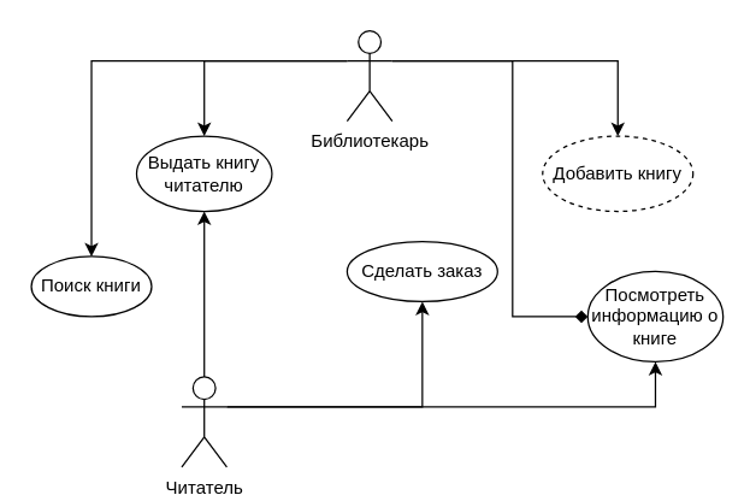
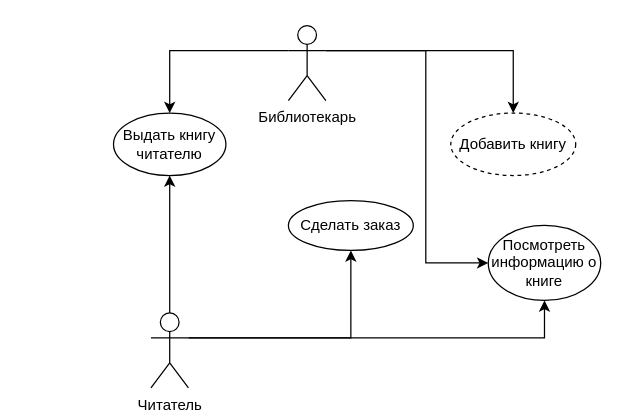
  <mxCell id="0" />
  <mxCell id="1" parent="0" />
  <mxCell id="2" style="edgeStyle=orthogonalEdgeStyle;rounded=0;orthogonalLoop=1;jettySize=auto;html=1;exitX=0.5;exitY=0;exitDx=0;exitDy=0;exitPerimeter=0;" edge="1" parent="1" source="5" target="15"><mxGeometry relative="1" as="geometry" /></mxCell>
  <mxCell id="3" style="edgeStyle=orthogonalEdgeStyle;rounded=0;orthogonalLoop=1;jettySize=auto;html=1;exitX=1;exitY=0.333;exitDx=0;exitDy=0;exitPerimeter=0;entryX=0.5;entryY=1;entryDx=0;entryDy=0;" edge="1" parent="1" source="5" target="12"><mxGeometry relative="1" as="geometry" /></mxCell>
  <mxCell id="4" style="edgeStyle=orthogonalEdgeStyle;rounded=0;orthogonalLoop=1;jettySize=auto;html=1;exitX=1;exitY=0.333;exitDx=0;exitDy=0;exitPerimeter=0;entryX=0.5;entryY=1;entryDx=0;entryDy=0;" edge="1" parent="1" source="5" target="14"><mxGeometry relative="1" as="geometry" /></mxCell>
  <mxCell id="5" value="Читатель&lt;br&gt;" style="shape=umlActor;verticalLabelPosition=bottom;verticalAlign=top;html=1;outlineConnect=0;" vertex="1" parent="1"><mxGeometry x="120" y="250" width="30" height="60" as="geometry" /></mxCell>
- <mxCell id="6" style="edgeStyle=orthogonalEdgeStyle;rounded=0;orthogonalLoop=1;jettySize=auto;html=1;exitX=0;exitY=0.333;exitDx=0;exitDy=0;exitPerimeter=0;entryX=0.5;entryY=0;entryDx=0;entryDy=0;" edge="1" parent="1" source="10" target="11"><mxGeometry relative="1" as="geometry"><Array as="points"><mxPoint x="60" y="40" /></Array></mxGeometry></mxCell>
  <mxCell id="7" style="edgeStyle=orthogonalEdgeStyle;rounded=0;orthogonalLoop=1;jettySize=auto;html=1;exitX=1;exitY=0.333;exitDx=0;exitDy=0;exitPerimeter=0;" edge="1" parent="1" source="10" target="13"><mxGeometry relative="1" as="geometry" /></mxCell>
- <mxCell id="8" style="edgeStyle=orthogonalEdgeStyle;rounded=0;orthogonalLoop=1;jettySize=auto;html=1;entryX=0;entryY=0.5;entryDx=0;entryDy=0;endArrow=diamond;" edge="1" parent="1" source="10" target="14"><mxGeometry relative="1" as="geometry"><mxPoint x="350" y="170" as="targetPoint" /><Array as="points"><mxPoint x="340" y="40" /><mxPoint x="340" y="210" /></Array></mxGeometry></mxCell>
+ <mxCell id="8" style="edgeStyle=orthogonalEdgeStyle;rounded=0;orthogonalLoop=1;jettySize=auto;html=1;entryX=0;entryY=0.5;entryDx=0;entryDy=0;" edge="1" parent="1" source="10" target="14"><mxGeometry relative="1" as="geometry"><mxPoint x="350" y="170" as="targetPoint" /><Array as="points"><mxPoint x="340" y="40" /><mxPoint x="340" y="210" /></Array></mxGeometry></mxCell>
  <mxCell id="9" style="edgeStyle=orthogonalEdgeStyle;rounded=0;orthogonalLoop=1;jettySize=auto;html=1;entryX=0.5;entryY=0;entryDx=0;entryDy=0;" edge="1" parent="1" source="10" target="15"><mxGeometry relative="1" as="geometry"><Array as="points"><mxPoint x="135" y="40" /></Array></mxGeometry></mxCell>
  <mxCell id="10" value="Библиотекарь" style="shape=umlActor;verticalLabelPosition=bottom;verticalAlign=top;html=1;outlineConnect=0;" vertex="1" parent="1"><mxGeometry x="230" y="20" width="30" height="60" as="geometry" /></mxCell>
- <mxCell id="11" value="Поиск книги" style="ellipse;whiteSpace=wrap;html=1;" vertex="1" parent="1"><mxGeometry x="20" y="170" width="80" height="40" as="geometry" /></mxCell>
  <mxCell id="12" value="Сделать заказ" style="ellipse;whiteSpace=wrap;html=1;" vertex="1" parent="1"><mxGeometry x="230" y="160" width="100" height="40" as="geometry" /></mxCell>
  <mxCell id="13" value="Добавить книгу" style="ellipse;whiteSpace=wrap;html=1;dashed=1;" vertex="1" parent="1"><mxGeometry x="360" y="90" width="100" height="50" as="geometry" /></mxCell>
  <mxCell id="14" value="Посмотреть информацию о книге" style="ellipse;whiteSpace=wrap;html=1;" vertex="1" parent="1"><mxGeometry x="390" y="180" width="90" height="60" as="geometry" /></mxCell>
  <mxCell id="15" value="Выдать книгу читателю" style="ellipse;whiteSpace=wrap;html=1;" vertex="1" parent="1"><mxGeometry x="90" y="90" width="90" height="50" as="geometry" /></mxCell>
